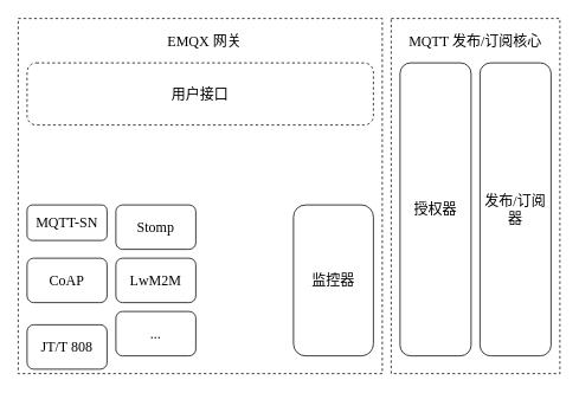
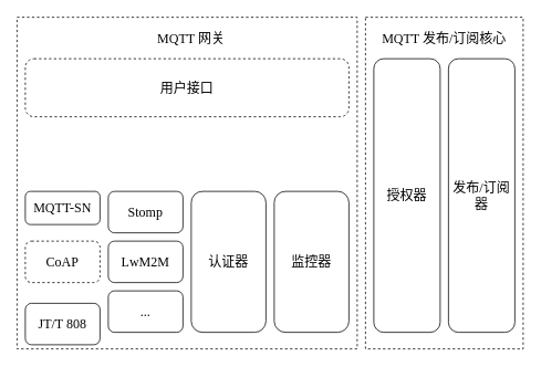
  <mxCell id="0" />
  <mxCell id="1" parent="0" />
  <mxCell id="2" value="" style="rounded=0;whiteSpace=wrap;html=1;dashed=1;fontFamily=Songti SC;fontSize=16;" vertex="1" parent="1"><mxGeometry x="440" y="20" width="190" height="400" as="geometry" /></mxCell>
  <mxCell id="3" value="" style="rounded=0;whiteSpace=wrap;html=1;dashed=1;fontFamily=Songti SC;fontSize=16;" vertex="1" parent="1"><mxGeometry x="20" y="20" width="410" height="400" as="geometry" /></mxCell>
  <mxCell id="4" value="用户接口" style="rounded=1;whiteSpace=wrap;html=1;fontFamily=Songti SC;fontSize=16;dashed=1;" vertex="1" parent="1"><mxGeometry x="30" y="70" width="390" height="70" as="geometry" /></mxCell>
  <mxCell id="5" value="MQTT-SN" style="rounded=1;whiteSpace=wrap;html=1;fontFamily=Songti SC;fontSize=16;" vertex="1" parent="1"><mxGeometry x="30" y="230" width="90" height="40" as="geometry" /></mxCell>
  <mxCell id="6" value="监控器" style="rounded=1;whiteSpace=wrap;html=1;fontFamily=Songti SC;fontSize=16;" vertex="1" parent="1"><mxGeometry x="330" y="230" width="90" height="170" as="geometry" /></mxCell>
- <mxCell id="8" value="CoAP" style="rounded=1;whiteSpace=wrap;html=1;fontFamily=Songti SC;fontSize=16;" vertex="1" parent="1"><mxGeometry x="30" y="290" width="90" height="50" as="geometry" /></mxCell>
+ <mxCell id="7" value="认证器" style="rounded=1;whiteSpace=wrap;html=1;fontFamily=Songti SC;fontSize=16;" vertex="1" parent="1"><mxGeometry x="230" y="230" width="90" height="170" as="geometry" /></mxCell>
+ <mxCell id="8" value="CoAP" style="rounded=1;whiteSpace=wrap;html=1;fontFamily=Songti SC;fontSize=16;dashed=1;" vertex="1" parent="1"><mxGeometry x="30" y="290" width="90" height="50" as="geometry" /></mxCell>
  <mxCell id="9" value="LwM2M" style="rounded=1;whiteSpace=wrap;html=1;fontFamily=Songti SC;fontSize=16;" vertex="1" parent="1"><mxGeometry x="130" y="290" width="90" height="50" as="geometry" /></mxCell>
  <mxCell id="10" value="Stomp" style="rounded=1;whiteSpace=wrap;html=1;fontFamily=Songti SC;fontSize=16;" vertex="1" parent="1"><mxGeometry x="130" y="230" width="90" height="50" as="geometry" /></mxCell>
  <mxCell id="11" value="JT/T 808" style="rounded=1;whiteSpace=wrap;html=1;fontFamily=Songti SC;fontSize=16;" vertex="1" parent="1"><mxGeometry x="30" y="365" width="90" height="50" as="geometry" /></mxCell>
  <mxCell id="12" value="..." style="rounded=1;whiteSpace=wrap;html=1;fontFamily=Songti SC;fontSize=16;" vertex="1" parent="1"><mxGeometry x="130" y="350" width="90" height="50" as="geometry" /></mxCell>
  <mxCell id="13" value="授权器" style="rounded=1;whiteSpace=wrap;html=1;fontFamily=Songti SC;fontSize=16;" vertex="1" parent="1"><mxGeometry x="450" y="70" width="80" height="330" as="geometry" /></mxCell>
  <mxCell id="14" value="发布/订阅器" style="rounded=1;whiteSpace=wrap;html=1;fontFamily=Songti SC;fontSize=16;" vertex="1" parent="1"><mxGeometry x="540" y="70" width="80" height="330" as="geometry" /></mxCell>
- <mxCell id="15" value="EMQX 网关" style="text;html=1;align=center;verticalAlign=middle;whiteSpace=wrap;rounded=0;fontFamily=Songti SC;fontSize=16;" vertex="1" parent="1"><mxGeometry x="180" y="30" width="100" height="30" as="geometry" /></mxCell>
+ <mxCell id="15" value="MQTT 网关" style="text;html=1;align=center;verticalAlign=middle;whiteSpace=wrap;rounded=0;fontFamily=Songti SC;fontSize=16;" vertex="1" parent="1"><mxGeometry x="180" y="30" width="100" height="30" as="geometry" /></mxCell>
  <mxCell id="16" value="MQTT 发布/订阅核心" style="text;html=1;align=center;verticalAlign=middle;whiteSpace=wrap;rounded=0;fontFamily=Songti SC;fontSize=16;" vertex="1" parent="1"><mxGeometry x="455" y="30" width="160" height="30" as="geometry" /></mxCell>
